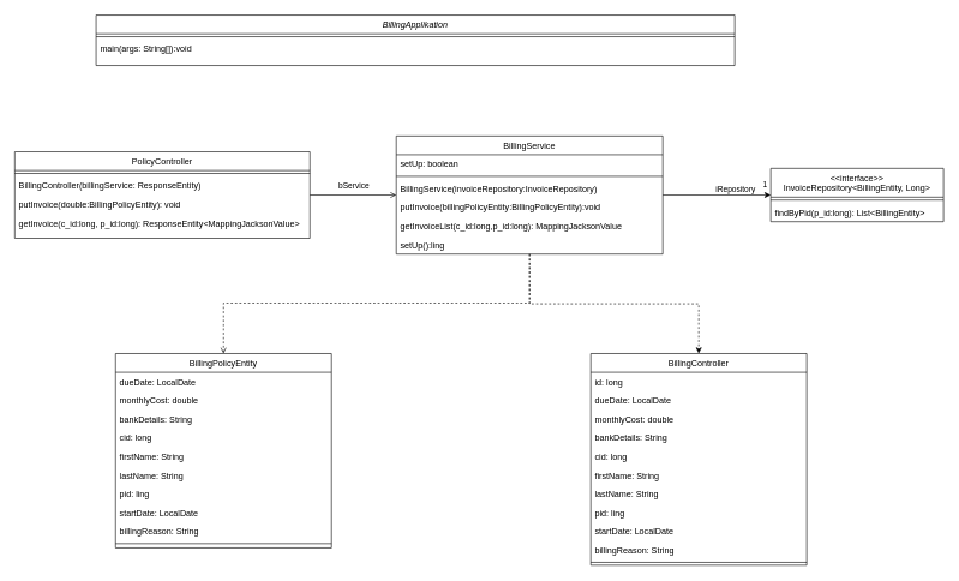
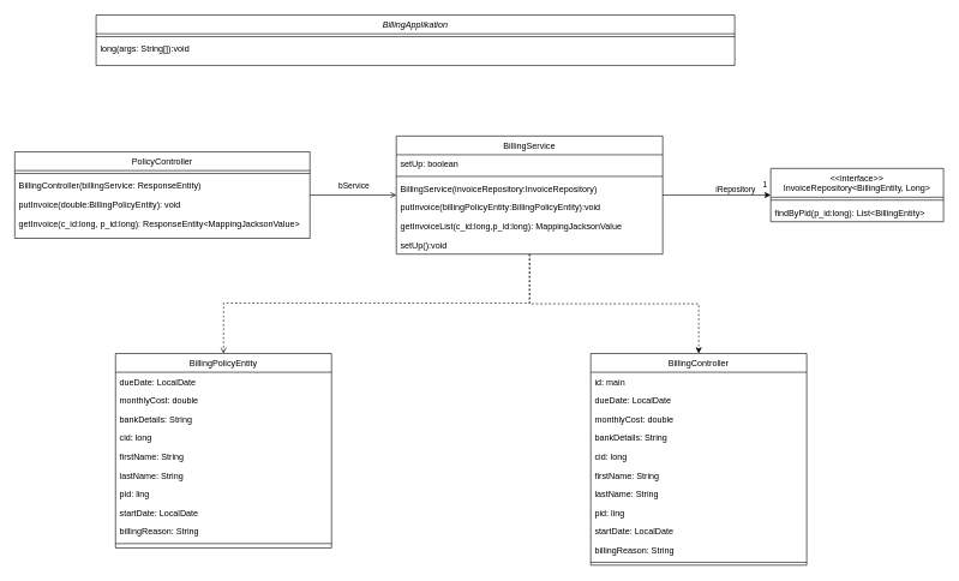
  <mxCell id="0" />
  <mxCell id="1" parent="0" />
  <mxCell id="2" value="BillingApplikation" style="swimlane;fontStyle=2;align=center;verticalAlign=top;childLayout=stackLayout;horizontal=1;startSize=26;horizontalStack=0;resizeParent=1;resizeLast=0;collapsible=1;marginBottom=0;rounded=0;shadow=0;strokeWidth=1;" vertex="1" parent="1"><mxGeometry x="133" y="20" width="887" height="70" as="geometry"><mxRectangle x="230" y="140" width="160" height="26" as="alternateBounds" /></mxGeometry></mxCell>
  <mxCell id="3" value="" style="line;html=1;strokeWidth=1;align=left;verticalAlign=middle;spacingTop=-1;spacingLeft=3;spacingRight=3;rotatable=0;labelPosition=right;points=[];portConstraint=eastwest;" vertex="1" parent="2"><mxGeometry y="26" width="887" height="8" as="geometry" /></mxCell>
- <mxCell id="4" value="main(args: String[]):void" style="text;align=left;verticalAlign=top;spacingLeft=4;spacingRight=4;overflow=hidden;rotatable=0;points=[[0,0.5],[1,0.5]];portConstraint=eastwest;" vertex="1" parent="2"><mxGeometry y="34" width="887" height="26" as="geometry" /></mxCell>
+ <mxCell id="4" value="long(args: String[]):void" style="text;align=left;verticalAlign=top;spacingLeft=4;spacingRight=4;overflow=hidden;rotatable=0;points=[[0,0.5],[1,0.5]];portConstraint=eastwest;" vertex="1" parent="2"><mxGeometry y="34" width="887" height="26" as="geometry" /></mxCell>
  <mxCell id="5" style="edgeStyle=orthogonalEdgeStyle;rounded=0;orthogonalLoop=1;jettySize=auto;html=1;endArrow=open;" edge="1" parent="1" source="7" target="17"><mxGeometry relative="1" as="geometry" /></mxCell>
  <mxCell id="6" value="bService" style="edgeLabel;html=1;align=center;verticalAlign=middle;resizable=0;points=[];" vertex="1" connectable="0" parent="5"><mxGeometry x="0.233" y="3" relative="1" as="geometry"><mxPoint x="-14" y="-10" as="offset" /></mxGeometry></mxCell>
  <mxCell id="7" value="PolicyController" style="swimlane;fontStyle=0;align=center;verticalAlign=top;childLayout=stackLayout;horizontal=1;startSize=26;horizontalStack=0;resizeParent=1;resizeLast=0;collapsible=1;marginBottom=0;rounded=0;shadow=0;strokeWidth=1;" vertex="1" parent="1"><mxGeometry x="20" y="210" width="410" height="120" as="geometry"><mxRectangle x="550" y="140" width="160" height="26" as="alternateBounds" /></mxGeometry></mxCell>
  <mxCell id="8" value="" style="line;html=1;strokeWidth=1;align=left;verticalAlign=middle;spacingTop=-1;spacingLeft=3;spacingRight=3;rotatable=0;labelPosition=right;points=[];portConstraint=eastwest;" vertex="1" parent="7"><mxGeometry y="26" width="410" height="8" as="geometry" /></mxCell>
  <mxCell id="9" value="BillingController(billingService: ResponseEntity)" style="text;align=left;verticalAlign=top;spacingLeft=4;spacingRight=4;overflow=hidden;rotatable=0;points=[[0,0.5],[1,0.5]];portConstraint=eastwest;" vertex="1" parent="7"><mxGeometry y="34" width="410" height="26" as="geometry" /></mxCell>
  <mxCell id="10" value="putInvoice(double:BillingPolicyEntity): void" style="text;align=left;verticalAlign=top;spacingLeft=4;spacingRight=4;overflow=hidden;rotatable=0;points=[[0,0.5],[1,0.5]];portConstraint=eastwest;" vertex="1" parent="7"><mxGeometry y="60" width="410" height="26" as="geometry" /></mxCell>
  <mxCell id="11" value="getInvoice(c_id:long, p_id:long): ResponseEntity&lt;MappingJacksonValue&gt;" style="text;align=left;verticalAlign=top;spacingLeft=4;spacingRight=4;overflow=hidden;rotatable=0;points=[[0,0.5],[1,0.5]];portConstraint=eastwest;" vertex="1" parent="7"><mxGeometry y="86" width="410" height="26" as="geometry" /></mxCell>
  <mxCell id="12" style="edgeStyle=orthogonalEdgeStyle;rounded=0;orthogonalLoop=1;jettySize=auto;html=1;" edge="1" parent="1" source="17" target="24"><mxGeometry relative="1" as="geometry" /></mxCell>
  <mxCell id="13" value="iRepository" style="edgeLabel;html=1;align=center;verticalAlign=middle;resizable=0;points=[];" vertex="1" connectable="0" parent="12"><mxGeometry x="0.39" y="-1" relative="1" as="geometry"><mxPoint x="-4" y="-10" as="offset" /></mxGeometry></mxCell>
  <mxCell id="14" value="1" style="edgeLabel;html=1;align=center;verticalAlign=middle;resizable=0;points=[];" vertex="1" connectable="0" parent="12"><mxGeometry x="0.755" y="2" relative="1" as="geometry"><mxPoint x="9" y="-13" as="offset" /></mxGeometry></mxCell>
  <mxCell id="15" style="edgeStyle=orthogonalEdgeStyle;rounded=0;orthogonalLoop=1;jettySize=auto;html=1;dashed=1;endArrow=open;" edge="1" parent="1" source="17" target="27"><mxGeometry relative="1" as="geometry"><Array as="points"><mxPoint x="735" y="420" /><mxPoint x="310" y="420" /></Array></mxGeometry></mxCell>
  <mxCell id="16" style="edgeStyle=orthogonalEdgeStyle;rounded=0;orthogonalLoop=1;jettySize=auto;html=1;dashed=1;" edge="1" parent="1" source="17" target="38"><mxGeometry relative="1" as="geometry" /></mxCell>
  <mxCell id="17" value="BillingService" style="swimlane;fontStyle=0;align=center;verticalAlign=top;childLayout=stackLayout;horizontal=1;startSize=26;horizontalStack=0;resizeParent=1;resizeLast=0;collapsible=1;marginBottom=0;rounded=0;shadow=0;strokeWidth=1;" vertex="1" parent="1"><mxGeometry x="550" y="188" width="370" height="164" as="geometry"><mxRectangle x="550" y="140" width="160" height="26" as="alternateBounds" /></mxGeometry></mxCell>
  <mxCell id="18" value="setUp: boolean" style="text;align=left;verticalAlign=top;spacingLeft=4;spacingRight=4;overflow=hidden;rotatable=0;points=[[0,0.5],[1,0.5]];portConstraint=eastwest;" vertex="1" parent="17"><mxGeometry y="26" width="370" height="26" as="geometry" /></mxCell>
  <mxCell id="19" value="" style="line;html=1;strokeWidth=1;align=left;verticalAlign=middle;spacingTop=-1;spacingLeft=3;spacingRight=3;rotatable=0;labelPosition=right;points=[];portConstraint=eastwest;" vertex="1" parent="17"><mxGeometry y="52" width="370" height="8" as="geometry" /></mxCell>
  <mxCell id="20" value="BillingService(invoiceRepository:InvoiceRepository)" style="text;align=left;verticalAlign=top;spacingLeft=4;spacingRight=4;overflow=hidden;rotatable=0;points=[[0,0.5],[1,0.5]];portConstraint=eastwest;" vertex="1" parent="17"><mxGeometry y="60" width="370" height="26" as="geometry" /></mxCell>
  <mxCell id="21" value="putInvoice(billingPolicyEntity:BillingPolicyEntity):void" style="text;align=left;verticalAlign=top;spacingLeft=4;spacingRight=4;overflow=hidden;rotatable=0;points=[[0,0.5],[1,0.5]];portConstraint=eastwest;" vertex="1" parent="17"><mxGeometry y="86" width="370" height="26" as="geometry" /></mxCell>
  <mxCell id="22" value="getInvoiceList(c_id:long,p_id:long): MappingJacksonValue" style="text;align=left;verticalAlign=top;spacingLeft=4;spacingRight=4;overflow=hidden;rotatable=0;points=[[0,0.5],[1,0.5]];portConstraint=eastwest;" vertex="1" parent="17"><mxGeometry y="112" width="370" height="26" as="geometry" /></mxCell>
- <mxCell id="23" value="setUp():ling" style="text;align=left;verticalAlign=top;spacingLeft=4;spacingRight=4;overflow=hidden;rotatable=0;points=[[0,0.5],[1,0.5]];portConstraint=eastwest;" vertex="1" parent="17"><mxGeometry y="138" width="370" height="26" as="geometry" /></mxCell>
+ <mxCell id="23" value="setUp():void" style="text;align=left;verticalAlign=top;spacingLeft=4;spacingRight=4;overflow=hidden;rotatable=0;points=[[0,0.5],[1,0.5]];portConstraint=eastwest;" vertex="1" parent="17"><mxGeometry y="138" width="370" height="26" as="geometry" /></mxCell>
  <mxCell id="24" value="&lt;&lt;interface&gt;&gt;&#10;InvoiceRepository&lt;BillingEntity, Long&gt;" style="swimlane;fontStyle=0;align=center;verticalAlign=top;childLayout=stackLayout;horizontal=1;startSize=40;horizontalStack=0;resizeParent=1;resizeLast=0;collapsible=1;marginBottom=0;rounded=0;shadow=0;strokeWidth=1;" vertex="1" parent="1"><mxGeometry x="1070" y="233" width="240" height="74" as="geometry"><mxRectangle x="550" y="140" width="160" height="26" as="alternateBounds" /></mxGeometry></mxCell>
  <mxCell id="25" value="" style="line;html=1;strokeWidth=1;align=left;verticalAlign=middle;spacingTop=-1;spacingLeft=3;spacingRight=3;rotatable=0;labelPosition=right;points=[];portConstraint=eastwest;" vertex="1" parent="24"><mxGeometry y="40" width="240" height="8" as="geometry" /></mxCell>
  <mxCell id="26" value="findByPid(p_id:long): List&lt;BillingEntity&gt;" style="text;align=left;verticalAlign=top;spacingLeft=4;spacingRight=4;overflow=hidden;rotatable=0;points=[[0,0.5],[1,0.5]];portConstraint=eastwest;" vertex="1" parent="24"><mxGeometry y="48" width="240" height="26" as="geometry" /></mxCell>
  <mxCell id="27" value="BillingPolicyEntity" style="swimlane;fontStyle=0;align=center;verticalAlign=top;childLayout=stackLayout;horizontal=1;startSize=26;horizontalStack=0;resizeParent=1;resizeLast=0;collapsible=1;marginBottom=0;rounded=0;shadow=0;strokeWidth=1;" vertex="1" parent="1"><mxGeometry x="160" y="490" width="300" height="270" as="geometry"><mxRectangle x="550" y="140" width="160" height="26" as="alternateBounds" /></mxGeometry></mxCell>
  <mxCell id="28" value="dueDate: LocalDate" style="text;align=left;verticalAlign=top;spacingLeft=4;spacingRight=4;overflow=hidden;rotatable=0;points=[[0,0.5],[1,0.5]];portConstraint=eastwest;" vertex="1" parent="27"><mxGeometry y="26" width="300" height="26" as="geometry" /></mxCell>
  <mxCell id="29" value="monthlyCost: double" style="text;align=left;verticalAlign=top;spacingLeft=4;spacingRight=4;overflow=hidden;rotatable=0;points=[[0,0.5],[1,0.5]];portConstraint=eastwest;" vertex="1" parent="27"><mxGeometry y="52" width="300" height="26" as="geometry" /></mxCell>
  <mxCell id="30" value="bankDetails: String" style="text;align=left;verticalAlign=top;spacingLeft=4;spacingRight=4;overflow=hidden;rotatable=0;points=[[0,0.5],[1,0.5]];portConstraint=eastwest;" vertex="1" parent="27"><mxGeometry y="78" width="300" height="26" as="geometry" /></mxCell>
  <mxCell id="31" value="cid: long" style="text;align=left;verticalAlign=top;spacingLeft=4;spacingRight=4;overflow=hidden;rotatable=0;points=[[0,0.5],[1,0.5]];portConstraint=eastwest;" vertex="1" parent="27"><mxGeometry y="104" width="300" height="26" as="geometry" /></mxCell>
  <mxCell id="32" value="firstName: String" style="text;align=left;verticalAlign=top;spacingLeft=4;spacingRight=4;overflow=hidden;rotatable=0;points=[[0,0.5],[1,0.5]];portConstraint=eastwest;" vertex="1" parent="27"><mxGeometry y="130" width="300" height="26" as="geometry" /></mxCell>
  <mxCell id="33" value="lastName: String" style="text;align=left;verticalAlign=top;spacingLeft=4;spacingRight=4;overflow=hidden;rotatable=0;points=[[0,0.5],[1,0.5]];portConstraint=eastwest;" vertex="1" parent="27"><mxGeometry y="156" width="300" height="26" as="geometry" /></mxCell>
  <mxCell id="34" value="pid: ling" style="text;align=left;verticalAlign=top;spacingLeft=4;spacingRight=4;overflow=hidden;rotatable=0;points=[[0,0.5],[1,0.5]];portConstraint=eastwest;" vertex="1" parent="27"><mxGeometry y="182" width="300" height="26" as="geometry" /></mxCell>
  <mxCell id="35" value="startDate: LocalDate" style="text;align=left;verticalAlign=top;spacingLeft=4;spacingRight=4;overflow=hidden;rotatable=0;points=[[0,0.5],[1,0.5]];portConstraint=eastwest;" vertex="1" parent="27"><mxGeometry y="208" width="300" height="26" as="geometry" /></mxCell>
  <mxCell id="36" value="billingReason: String" style="text;align=left;verticalAlign=top;spacingLeft=4;spacingRight=4;overflow=hidden;rotatable=0;points=[[0,0.5],[1,0.5]];portConstraint=eastwest;" vertex="1" parent="27"><mxGeometry y="234" width="300" height="26" as="geometry" /></mxCell>
  <mxCell id="37" value="" style="line;html=1;strokeWidth=1;align=left;verticalAlign=middle;spacingTop=-1;spacingLeft=3;spacingRight=3;rotatable=0;labelPosition=right;points=[];portConstraint=eastwest;" vertex="1" parent="27"><mxGeometry y="260" width="300" height="8" as="geometry" /></mxCell>
  <mxCell id="38" value="BillingController" style="swimlane;fontStyle=0;align=center;verticalAlign=top;childLayout=stackLayout;horizontal=1;startSize=26;horizontalStack=0;resizeParent=1;resizeLast=0;collapsible=1;marginBottom=0;rounded=0;shadow=0;strokeWidth=1;" vertex="1" parent="1"><mxGeometry x="820" y="490" width="300" height="294" as="geometry"><mxRectangle x="550" y="140" width="160" height="26" as="alternateBounds" /></mxGeometry></mxCell>
- <mxCell id="39" value="id: long" style="text;align=left;verticalAlign=top;spacingLeft=4;spacingRight=4;overflow=hidden;rotatable=0;points=[[0,0.5],[1,0.5]];portConstraint=eastwest;" vertex="1" parent="38"><mxGeometry y="26" width="300" height="26" as="geometry" /></mxCell>
+ <mxCell id="39" value="id: main" style="text;align=left;verticalAlign=top;spacingLeft=4;spacingRight=4;overflow=hidden;rotatable=0;points=[[0,0.5],[1,0.5]];portConstraint=eastwest;" vertex="1" parent="38"><mxGeometry y="26" width="300" height="26" as="geometry" /></mxCell>
  <mxCell id="40" value="dueDate: LocalDate" style="text;align=left;verticalAlign=top;spacingLeft=4;spacingRight=4;overflow=hidden;rotatable=0;points=[[0,0.5],[1,0.5]];portConstraint=eastwest;" vertex="1" parent="38"><mxGeometry y="52" width="300" height="26" as="geometry" /></mxCell>
  <mxCell id="41" value="monthlyCost: double" style="text;align=left;verticalAlign=top;spacingLeft=4;spacingRight=4;overflow=hidden;rotatable=0;points=[[0,0.5],[1,0.5]];portConstraint=eastwest;" vertex="1" parent="38"><mxGeometry y="78" width="300" height="26" as="geometry" /></mxCell>
  <mxCell id="42" value="bankDetails: String" style="text;align=left;verticalAlign=top;spacingLeft=4;spacingRight=4;overflow=hidden;rotatable=0;points=[[0,0.5],[1,0.5]];portConstraint=eastwest;" vertex="1" parent="38"><mxGeometry y="104" width="300" height="26" as="geometry" /></mxCell>
  <mxCell id="43" value="cid: long" style="text;align=left;verticalAlign=top;spacingLeft=4;spacingRight=4;overflow=hidden;rotatable=0;points=[[0,0.5],[1,0.5]];portConstraint=eastwest;" vertex="1" parent="38"><mxGeometry y="130" width="300" height="26" as="geometry" /></mxCell>
  <mxCell id="44" value="firstName: String" style="text;align=left;verticalAlign=top;spacingLeft=4;spacingRight=4;overflow=hidden;rotatable=0;points=[[0,0.5],[1,0.5]];portConstraint=eastwest;" vertex="1" parent="38"><mxGeometry y="156" width="300" height="26" as="geometry" /></mxCell>
  <mxCell id="45" value="lastName: String" style="text;align=left;verticalAlign=top;spacingLeft=4;spacingRight=4;overflow=hidden;rotatable=0;points=[[0,0.5],[1,0.5]];portConstraint=eastwest;" vertex="1" parent="38"><mxGeometry y="182" width="300" height="26" as="geometry" /></mxCell>
  <mxCell id="46" value="pid: ling" style="text;align=left;verticalAlign=top;spacingLeft=4;spacingRight=4;overflow=hidden;rotatable=0;points=[[0,0.5],[1,0.5]];portConstraint=eastwest;" vertex="1" parent="38"><mxGeometry y="208" width="300" height="26" as="geometry" /></mxCell>
  <mxCell id="47" value="startDate: LocalDate" style="text;align=left;verticalAlign=top;spacingLeft=4;spacingRight=4;overflow=hidden;rotatable=0;points=[[0,0.5],[1,0.5]];portConstraint=eastwest;" vertex="1" parent="38"><mxGeometry y="234" width="300" height="26" as="geometry" /></mxCell>
  <mxCell id="48" value="billingReason: String" style="text;align=left;verticalAlign=top;spacingLeft=4;spacingRight=4;overflow=hidden;rotatable=0;points=[[0,0.5],[1,0.5]];portConstraint=eastwest;" vertex="1" parent="38"><mxGeometry y="260" width="300" height="26" as="geometry" /></mxCell>
  <mxCell id="49" value="" style="line;html=1;strokeWidth=1;align=left;verticalAlign=middle;spacingTop=-1;spacingLeft=3;spacingRight=3;rotatable=0;labelPosition=right;points=[];portConstraint=eastwest;" vertex="1" parent="38"><mxGeometry y="286" width="300" height="8" as="geometry" /></mxCell>
